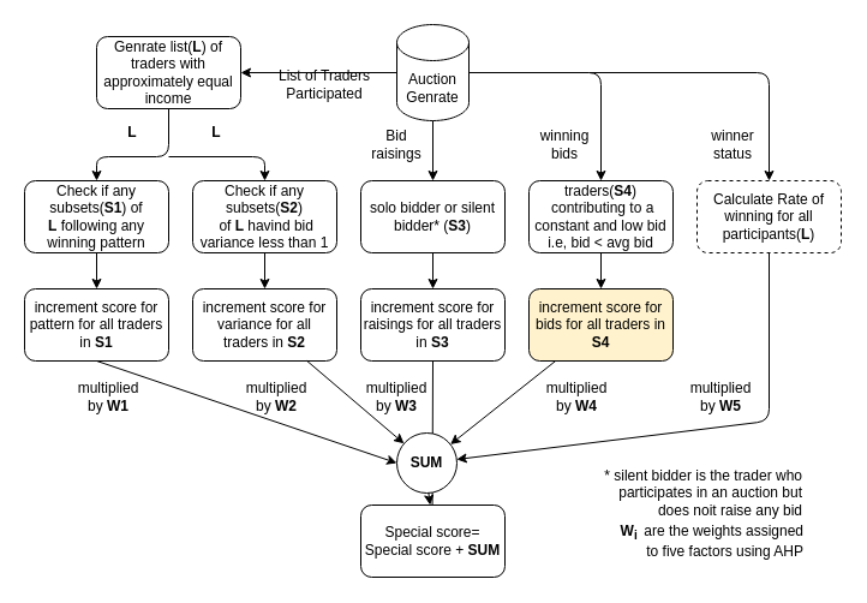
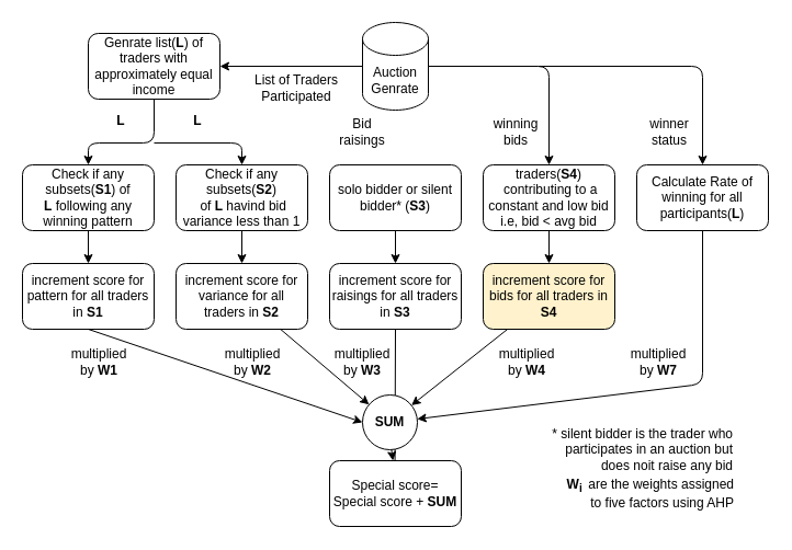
  <mxCell id="0" />
  <mxCell id="1" parent="0" />
  <mxCell id="2" value="Auction Genrate" style="shape=cylinder3;whiteSpace=wrap;html=1;boundedLbl=1;backgroundOutline=1;size=15;" vertex="1" parent="1"><mxGeometry x="330" y="20" width="60" height="80" as="geometry" /></mxCell>
  <mxCell id="3" value="Genrate list(&lt;b&gt;L&lt;/b&gt;) of traders with approximately equal income" style="rounded=1;whiteSpace=wrap;html=1;" vertex="1" parent="1"><mxGeometry x="80" y="30" width="120" height="60" as="geometry" /></mxCell>
  <mxCell id="4" value="" style="endArrow=classic;html=1;entryX=1;entryY=0.5;entryDx=0;entryDy=0;" edge="1" parent="1" source="2" target="3"><mxGeometry width="50" height="50" relative="1" as="geometry"><mxPoint x="340" y="230" as="sourcePoint" /><mxPoint x="390" y="180" as="targetPoint" /></mxGeometry></mxCell>
- <mxCell id="5" value="List of Traders Participated" style="text;html=1;strokeColor=none;fillColor=none;align=center;verticalAlign=middle;whiteSpace=wrap;rounded=0;" vertex="1" parent="1"><mxGeometry x="230" y="60" width="80" height="20" as="geometry" /></mxCell>
+ <mxCell id="5" value="List of Traders Participated" style="text;html=1;strokeColor=none;fillColor=none;align=center;verticalAlign=middle;whiteSpace=wrap;rounded=0;" vertex="1" parent="1"><mxGeometry x="230" y="70" width="80" height="20" as="geometry" /></mxCell>
  <mxCell id="6" value="Check if any subsets(&lt;b&gt;S1&lt;/b&gt;) of &lt;b&gt;L&lt;/b&gt;&amp;nbsp;following any winning pattern" style="rounded=1;whiteSpace=wrap;html=1;" vertex="1" parent="1"><mxGeometry x="20" y="150" width="120" height="60" as="geometry" /></mxCell>
  <mxCell id="7" value="Check if any subsets(&lt;b&gt;S2&lt;/b&gt;)&lt;br&gt;&amp;nbsp;of &lt;b&gt;L &lt;/b&gt;havind bid variance less than 1" style="rounded=1;whiteSpace=wrap;html=1;" vertex="1" parent="1"><mxGeometry x="160" y="150" width="120" height="60" as="geometry" /></mxCell>
  <mxCell id="8" value="solo bidder or silent bidder* (&lt;b&gt;S3&lt;/b&gt;)" style="rounded=1;whiteSpace=wrap;html=1;" vertex="1" parent="1"><mxGeometry x="300" y="150" width="120" height="60" as="geometry" /></mxCell>
  <mxCell id="9" value="traders(&lt;b&gt;S4&lt;/b&gt;)&lt;br&gt;&amp;nbsp;contributing to a constant and low bid i.e, bid &amp;lt; avg bid" style="rounded=1;whiteSpace=wrap;html=1;" vertex="1" parent="1"><mxGeometry x="440" y="150" width="120" height="60" as="geometry" /></mxCell>
- <mxCell id="10" value="Calculate Rate of winning for all participants(&lt;b&gt;L&lt;/b&gt;)" style="rounded=1;whiteSpace=wrap;html=1;dashed=1;" vertex="1" parent="1"><mxGeometry x="580" y="150" width="120" height="60" as="geometry" /></mxCell>
+ <mxCell id="10" value="Calculate Rate of winning for all participants(&lt;b&gt;L&lt;/b&gt;)" style="rounded=1;whiteSpace=wrap;html=1;" vertex="1" parent="1"><mxGeometry x="580" y="150" width="120" height="60" as="geometry" /></mxCell>
  <mxCell id="11" value="" style="endArrow=classic;html=1;exitX=0.5;exitY=1;exitDx=0;exitDy=0;" edge="1" parent="1" source="3" target="6"><mxGeometry width="50" height="50" relative="1" as="geometry"><mxPoint x="180" y="140" as="sourcePoint" /><mxPoint x="230" y="90" as="targetPoint" /><Array as="points"><mxPoint x="140" y="130" /><mxPoint x="80" y="130" /></Array></mxGeometry></mxCell>
  <mxCell id="12" value="" style="endArrow=classic;html=1;entryX=0.5;entryY=0;entryDx=0;entryDy=0;" edge="1" parent="1" target="7"><mxGeometry width="50" height="50" relative="1" as="geometry"><mxPoint x="140" y="130" as="sourcePoint" /><mxPoint x="230" y="170" as="targetPoint" /><Array as="points"><mxPoint x="220" y="130" /></Array></mxGeometry></mxCell>
  <mxCell id="13" value="&lt;b&gt;L&lt;/b&gt;" style="text;html=1;strokeColor=none;fillColor=none;align=center;verticalAlign=middle;whiteSpace=wrap;rounded=0;" vertex="1" parent="1"><mxGeometry x="90" y="100" width="40" height="20" as="geometry" /></mxCell>
  <mxCell id="14" value="&lt;b&gt;L&lt;/b&gt;" style="text;html=1;strokeColor=none;fillColor=none;align=center;verticalAlign=middle;whiteSpace=wrap;rounded=0;" vertex="1" parent="1"><mxGeometry x="160" y="100" width="40" height="20" as="geometry" /></mxCell>
- <mxCell id="15" value="" style="endArrow=classic;html=1;" edge="1" parent="1" source="2" target="8"><mxGeometry width="50" height="50" relative="1" as="geometry"><mxPoint x="340" y="270" as="sourcePoint" /><mxPoint x="390" y="220" as="targetPoint" /></mxGeometry></mxCell>
  <mxCell id="16" value="" style="endArrow=classic;html=1;exitX=1;exitY=0.5;exitDx=0;exitDy=0;exitPerimeter=0;" edge="1" parent="1" source="2" target="9"><mxGeometry width="50" height="50" relative="1" as="geometry"><mxPoint x="340" y="270" as="sourcePoint" /><mxPoint x="490" y="170" as="targetPoint" /><Array as="points"><mxPoint x="500" y="60" /></Array></mxGeometry></mxCell>
  <mxCell id="17" value="Bid raisings" style="text;html=1;strokeColor=none;fillColor=none;align=center;verticalAlign=middle;whiteSpace=wrap;rounded=0;" vertex="1" parent="1"><mxGeometry x="310" y="110" width="40" height="20" as="geometry" /></mxCell>
  <mxCell id="18" value="winning bids" style="text;html=1;strokeColor=none;fillColor=none;align=center;verticalAlign=middle;whiteSpace=wrap;rounded=0;" vertex="1" parent="1"><mxGeometry x="450" y="110" width="40" height="20" as="geometry" /></mxCell>
  <mxCell id="19" value="" style="endArrow=classic;html=1;" edge="1" parent="1" target="10"><mxGeometry width="50" height="50" relative="1" as="geometry"><mxPoint x="490" y="60" as="sourcePoint" /><mxPoint x="390" y="210" as="targetPoint" /><Array as="points"><mxPoint x="640" y="60" /></Array></mxGeometry></mxCell>
  <mxCell id="20" value="winner status" style="text;html=1;strokeColor=none;fillColor=none;align=center;verticalAlign=middle;whiteSpace=wrap;rounded=0;" vertex="1" parent="1"><mxGeometry x="590" y="110" width="40" height="20" as="geometry" /></mxCell>
  <mxCell id="21" value="increment score for pattern for all traders in &lt;b&gt;S1&lt;/b&gt;" style="rounded=1;whiteSpace=wrap;html=1;" vertex="1" parent="1"><mxGeometry x="20" y="240" width="120" height="60" as="geometry" /></mxCell>
  <mxCell id="22" value="increment score for variance for all traders in &lt;b&gt;S2&lt;/b&gt;" style="rounded=1;whiteSpace=wrap;html=1;" vertex="1" parent="1"><mxGeometry x="160" y="240" width="120" height="60" as="geometry" /></mxCell>
  <mxCell id="23" value="increment score for raisings for all traders in &lt;b&gt;S3&lt;/b&gt;" style="rounded=1;whiteSpace=wrap;html=1;" vertex="1" parent="1"><mxGeometry x="300" y="240" width="120" height="60" as="geometry" /></mxCell>
  <mxCell id="24" value="increment score for bids for all traders in &lt;b&gt;S4&lt;/b&gt;" style="rounded=1;whiteSpace=wrap;html=1;fillColor=#fff2cc;" vertex="1" parent="1"><mxGeometry x="440" y="240" width="120" height="60" as="geometry" /></mxCell>
  <mxCell id="25" value="" style="endArrow=classic;html=1;" edge="1" parent="1" source="9" target="24"><mxGeometry width="50" height="50" relative="1" as="geometry"><mxPoint x="340" y="370" as="sourcePoint" /><mxPoint x="390" y="320" as="targetPoint" /></mxGeometry></mxCell>
  <mxCell id="26" value="" style="endArrow=classic;html=1;" edge="1" parent="1" source="8" target="23"><mxGeometry width="50" height="50" relative="1" as="geometry"><mxPoint x="350" y="380" as="sourcePoint" /><mxPoint x="400" y="330" as="targetPoint" /></mxGeometry></mxCell>
  <mxCell id="27" value="" style="endArrow=classic;html=1;" edge="1" parent="1" source="7" target="22"><mxGeometry width="50" height="50" relative="1" as="geometry"><mxPoint x="360" y="390" as="sourcePoint" /><mxPoint x="410" y="340" as="targetPoint" /></mxGeometry></mxCell>
  <mxCell id="28" value="" style="endArrow=classic;html=1;" edge="1" parent="1" source="6" target="21"><mxGeometry width="50" height="50" relative="1" as="geometry"><mxPoint x="370" y="400" as="sourcePoint" /><mxPoint x="420" y="350" as="targetPoint" /></mxGeometry></mxCell>
  <mxCell id="29" value="" style="endArrow=classic;html=1;" edge="1" parent="1" source="10" target="39"><mxGeometry width="50" height="50" relative="1" as="geometry"><mxPoint x="340" y="370" as="sourcePoint" /><mxPoint x="390" y="460" as="targetPoint" /><Array as="points"><mxPoint x="640" y="350" /></Array></mxGeometry></mxCell>
  <mxCell id="30" value="" style="endArrow=classic;html=1;" edge="1" parent="1" source="24" target="39"><mxGeometry width="50" height="50" relative="1" as="geometry"><mxPoint x="385" y="410" as="sourcePoint" /><mxPoint x="385" y="460" as="targetPoint" /></mxGeometry></mxCell>
  <mxCell id="31" value="" style="endArrow=classic;html=1;exitX=0.5;exitY=1;exitDx=0;exitDy=0;" edge="1" parent="1" source="23"><mxGeometry width="50" height="50" relative="1" as="geometry"><mxPoint x="359.5" y="390" as="sourcePoint" /><mxPoint x="359.5" y="440" as="targetPoint" /></mxGeometry></mxCell>
  <mxCell id="32" value="" style="endArrow=classic;html=1;" edge="1" parent="1" source="22" target="39"><mxGeometry width="50" height="50" relative="1" as="geometry"><mxPoint x="240" y="370" as="sourcePoint" /><mxPoint x="340.5" y="455" as="targetPoint" /></mxGeometry></mxCell>
  <mxCell id="33" value="" style="endArrow=classic;html=1;entryX=0;entryY=0.5;entryDx=0;entryDy=0;exitX=0.5;exitY=1;exitDx=0;exitDy=0;" edge="1" parent="1" source="21" target="39"><mxGeometry width="50" height="50" relative="1" as="geometry"><mxPoint x="79.5" y="350" as="sourcePoint" /><mxPoint x="79.5" y="400" as="targetPoint" /></mxGeometry></mxCell>
  <mxCell id="34" value="multiplied by &lt;b&gt;W1&lt;/b&gt;" style="text;html=1;strokeColor=none;fillColor=none;align=center;verticalAlign=middle;whiteSpace=wrap;rounded=0;" vertex="1" parent="1"><mxGeometry x="70" y="320" width="40" height="20" as="geometry" /></mxCell>
  <mxCell id="35" value="multiplied by &lt;b&gt;W2&lt;/b&gt;" style="text;html=1;strokeColor=none;fillColor=none;align=center;verticalAlign=middle;whiteSpace=wrap;rounded=0;" vertex="1" parent="1"><mxGeometry x="210" y="320" width="40" height="20" as="geometry" /></mxCell>
  <mxCell id="36" value="multiplied by &lt;b&gt;W3&lt;/b&gt;" style="text;html=1;strokeColor=none;fillColor=none;align=center;verticalAlign=middle;whiteSpace=wrap;rounded=0;" vertex="1" parent="1"><mxGeometry x="310" y="320" width="40" height="20" as="geometry" /></mxCell>
  <mxCell id="37" value="multiplied by &lt;b&gt;W4&lt;/b&gt;" style="text;html=1;strokeColor=none;fillColor=none;align=center;verticalAlign=middle;whiteSpace=wrap;rounded=0;" vertex="1" parent="1"><mxGeometry x="460" y="320" width="40" height="20" as="geometry" /></mxCell>
- <mxCell id="38" value="multiplied by &lt;b&gt;W5&lt;/b&gt;" style="text;html=1;strokeColor=none;fillColor=none;align=center;verticalAlign=middle;whiteSpace=wrap;rounded=0;" vertex="1" parent="1"><mxGeometry x="580" y="320" width="40" height="20" as="geometry" /></mxCell>
+ <mxCell id="38" value="multiplied by &lt;b&gt;W7&lt;/b&gt;" style="text;html=1;strokeColor=none;fillColor=none;align=center;verticalAlign=middle;whiteSpace=wrap;rounded=0;" vertex="1" parent="1"><mxGeometry x="580" y="320" width="40" height="20" as="geometry" /></mxCell>
  <mxCell id="39" value="&lt;b&gt;SUM&lt;/b&gt;" style="ellipse;whiteSpace=wrap;html=1;aspect=fixed;" vertex="1" parent="1"><mxGeometry x="330" y="360" width="50" height="50" as="geometry" /></mxCell>
  <mxCell id="40" value="" style="endArrow=classic;html=1;" edge="1" parent="1" source="39" target="41"><mxGeometry width="50" height="50" relative="1" as="geometry"><mxPoint x="340" y="410" as="sourcePoint" /><mxPoint x="390" y="360" as="targetPoint" /></mxGeometry></mxCell>
  <mxCell id="41" value="Special score= Special score + &lt;b&gt;SUM&lt;/b&gt;" style="rounded=1;whiteSpace=wrap;html=1;" vertex="1" parent="1"><mxGeometry x="300" y="420" width="120" height="60" as="geometry" /></mxCell>
  <mxCell id="42" value="* silent bidder is the trader who participates in an auction but does noit raise any bid" style="text;html=1;strokeColor=none;fillColor=none;align=right;verticalAlign=middle;whiteSpace=wrap;rounded=0;" vertex="1" parent="1"><mxGeometry x="500" y="400" width="170" height="20" as="geometry" /></mxCell>
  <mxCell id="43" value="&lt;div style=&quot;text-align: right&quot;&gt;&lt;b&gt;W&lt;/b&gt;&lt;sub style=&quot;font-weight: bold&quot;&gt;i&amp;nbsp;&amp;nbsp;&lt;/sub&gt;&lt;span&gt;are the weights assigned to five factors using AHP&lt;/span&gt;&lt;/div&gt;" style="text;html=1;strokeColor=none;fillColor=none;align=center;verticalAlign=middle;whiteSpace=wrap;rounded=0;" vertex="1" parent="1"><mxGeometry x="510" y="440" width="160" height="20" as="geometry" /></mxCell>
